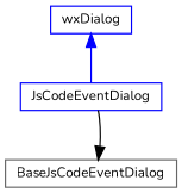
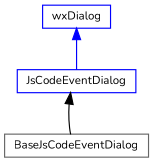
  digraph {
    fontname=Nunito
    node [color=blue fillcolor=white fontname=Nunito fontsize=10 shape=record style=filled]
    edge [dir=back fontname=Nunito fontsize=10 labelfontname=Helvetica labelfontsize=10 style=solid]
    n1 [fontcolor=black height=0.2 label=JsCodeEventDialog width=0.4]
    n2 [color=gray40 height=0.2 label=BaseJsCodeEventDialog width=0.4]
    n3 [height=0.2 label=wxDialog width=0.4]
-   n2 -> n1 [color=black]
+   n1 -> n2 [color=black]
    n3 -> n1 [color=blue]
  }
